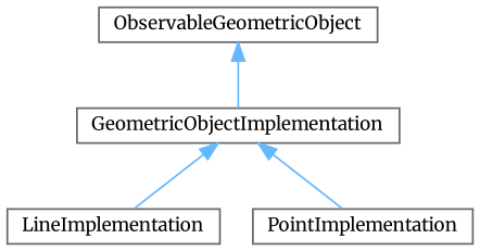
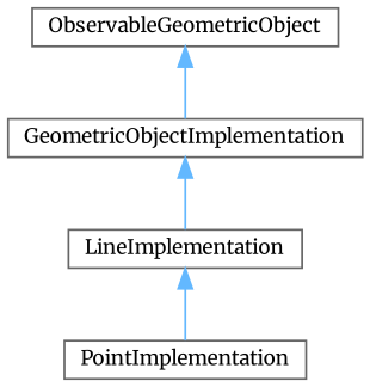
  digraph {
    fontname=Merriweather
    rankdir=TB
    node [color=grey40 fillcolor=white fontname=Merriweather fontsize=10 shape=box style=filled]
    edge [color=steelblue1 dir=back fontname=Merriweather fontsize=10 labelfontname=Helvetica labelfontsize=10 style=solid]
    n1 [height=0.2 label=ObservableGeometricObject width=0.4]
    n2 [height=0.2 label=GeometricObjectImplementation width=0.4]
    n3 [height=0.2 label=LineImplementation width=0.4]
    n4 [height=0.2 label=PointImplementation width=0.4]
    n1 -> n2
    n2 -> n3
-   n2 -> n4
+   n3 -> n4
  }
